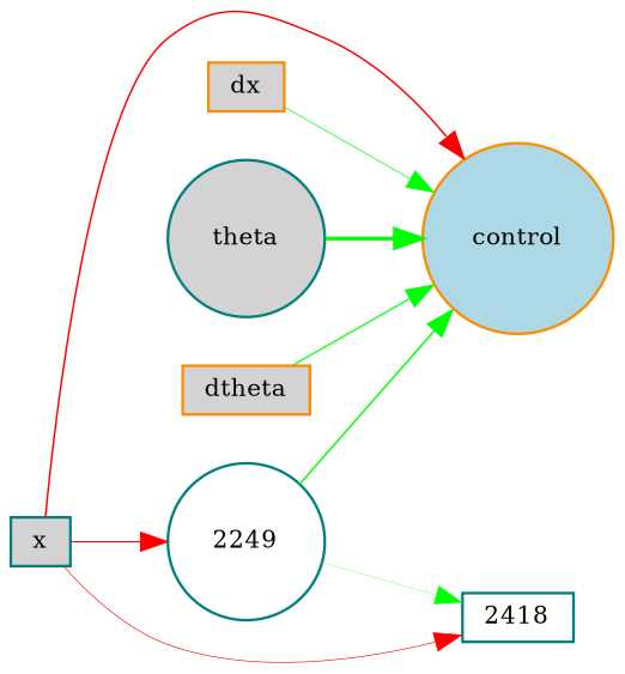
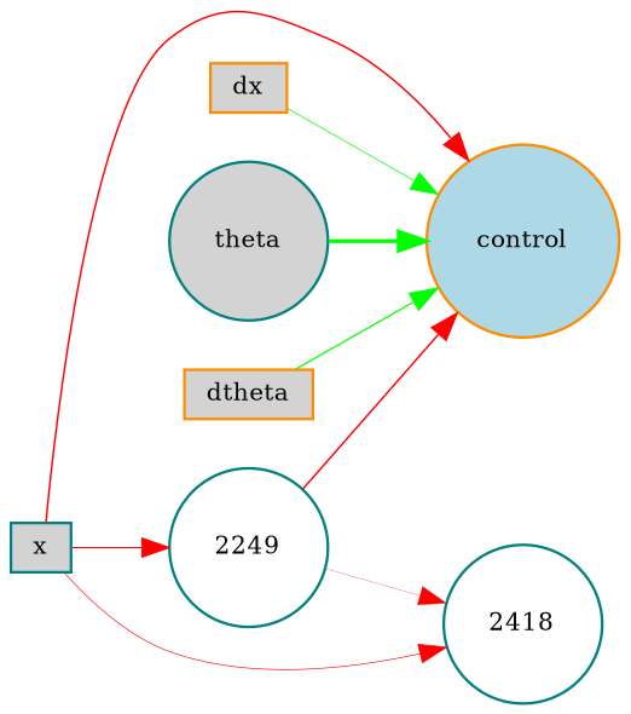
  digraph {
    rankdir=LR
    node [color=teal fillcolor=lightgray fontsize=9 shape=circle style=filled]
    edge [color=red style=bold]
    x [height=0.2 shape=box width=0.2]
    control [color=darkorange fillcolor=lightblue height=0.2 width=0.2]
    2249 [fillcolor=white height=0.2 width=0.2]
-   2418 [fillcolor=white height=0.2 shape=box width=0.2]
+   2418 [fillcolor=white height=0.2 width=0.2]
    dx [color=darkorange height=0.2 shape=box width=0.2]
    theta [height=0.2 width=0.2]
    dtheta [color=darkorange height=0.2 shape=box width=0.2]
    x -> control [penwidth=0.6294534346574949]
    x -> 2249 [penwidth=0.4428624920368929]
    x -> 2418 [penwidth=0.26996142691376934 style=solid]
-   2249 -> control [color=green penwidth=0.6277581564982839 style=solid]
-   2249 -> 2418 [color=green penwidth=0.11527066323429724]
+   2249 -> control [penwidth=0.6277581564982839 style=solid]
+   2249 -> 2418 [penwidth=0.11527066323429724]
    dx -> control [color=green penwidth=0.3102302256452947 style=solid]
    theta -> control [color=green penwidth=1.392712815469984 style=solid]
    dtheta -> control [color=green penwidth=0.5321452434332162]
  }
